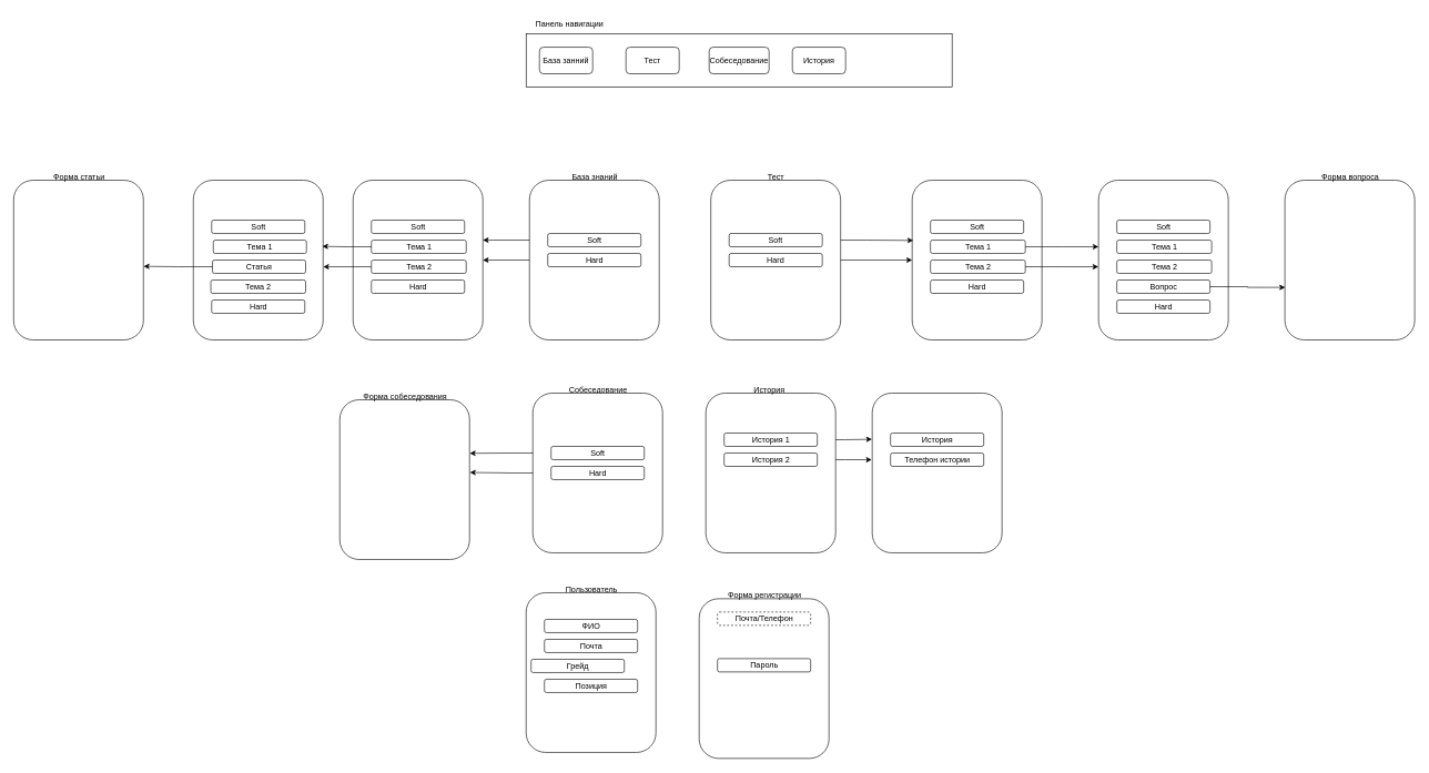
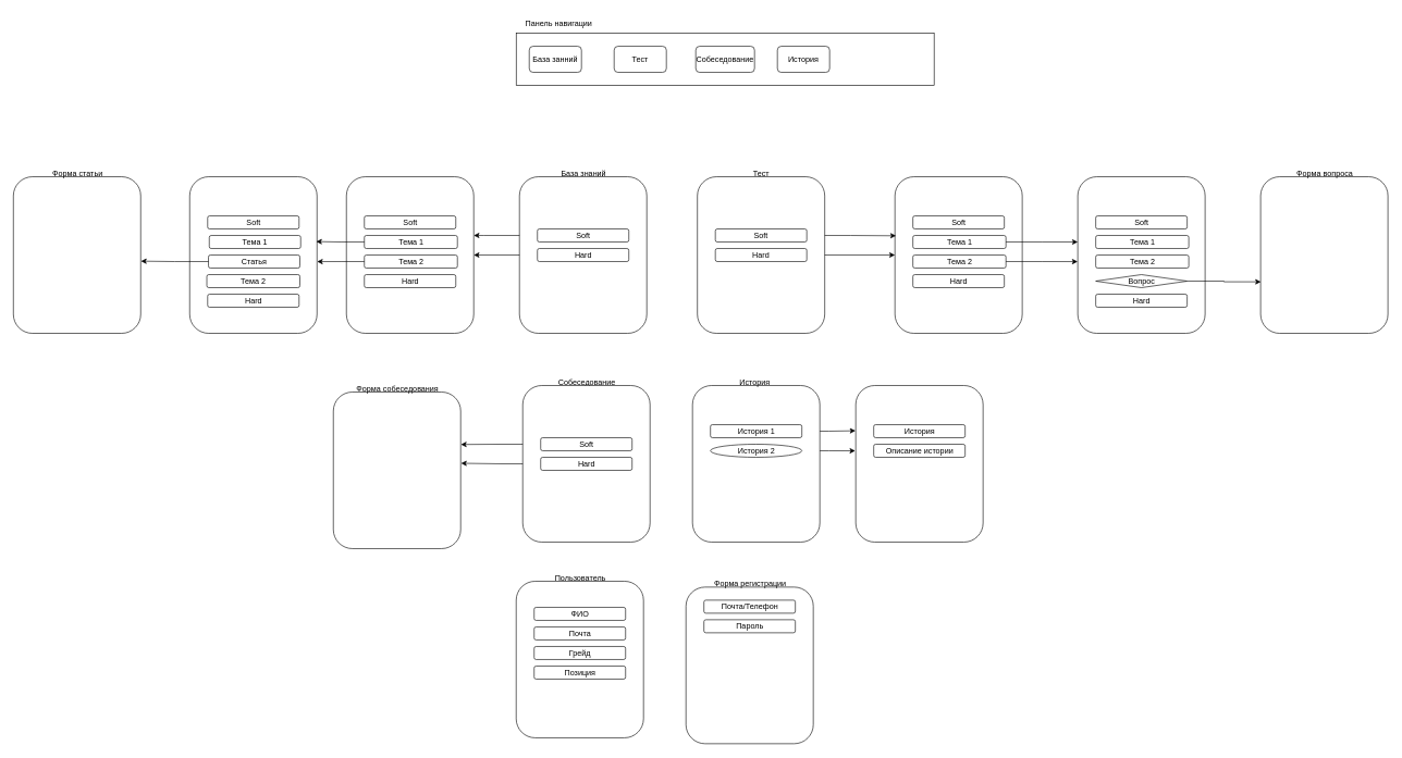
  <mxCell id="0" />
  <mxCell id="1" parent="0" />
  <mxCell id="2" value="" style="rounded=0;whiteSpace=wrap;html=1;" vertex="1" parent="1"><mxGeometry x="790" y="50" width="640" height="80" as="geometry" /></mxCell>
  <mxCell id="3" value="Панель навигации" style="text;html=1;align=center;verticalAlign=middle;resizable=0;points=[];autosize=1;strokeColor=none;fillColor=none;" vertex="1" parent="1"><mxGeometry x="790" y="20" width="130" height="30" as="geometry" /></mxCell>
  <mxCell id="4" value="База занний" style="rounded=1;whiteSpace=wrap;html=1;" vertex="1" parent="1"><mxGeometry x="810" y="70" width="80" height="40" as="geometry" /></mxCell>
  <mxCell id="5" value="Тест" style="rounded=1;whiteSpace=wrap;html=1;" vertex="1" parent="1"><mxGeometry x="940" y="70" width="80" height="40" as="geometry" /></mxCell>
  <mxCell id="6" value="Собеседование" style="rounded=1;whiteSpace=wrap;html=1;" vertex="1" parent="1"><mxGeometry x="1065" y="70" width="90" height="40" as="geometry" /></mxCell>
  <mxCell id="7" value="История" style="rounded=1;whiteSpace=wrap;html=1;" vertex="1" parent="1"><mxGeometry x="1190" y="70" width="80" height="40" as="geometry" /></mxCell>
  <mxCell id="8" value="" style="group" vertex="1" connectable="0" parent="1"><mxGeometry x="530" y="270" width="195" height="240" as="geometry" /></mxCell>
  <mxCell id="9" value="" style="rounded=1;whiteSpace=wrap;html=1;" vertex="1" parent="8"><mxGeometry width="195" height="240" as="geometry" /></mxCell>
  <mxCell id="10" value="" style="group" vertex="1" connectable="0" parent="8"><mxGeometry x="27.5" y="60" width="142.5" height="110" as="geometry" /></mxCell>
  <mxCell id="11" value="Soft" style="rounded=1;whiteSpace=wrap;html=1;" vertex="1" parent="10"><mxGeometry width="140" height="20" as="geometry" /></mxCell>
  <mxCell id="12" value="Тема 1" style="rounded=1;whiteSpace=wrap;html=1;" vertex="1" parent="10"><mxGeometry y="30" width="142.5" height="20" as="geometry" /></mxCell>
  <mxCell id="13" value="Тема 2" style="rounded=1;whiteSpace=wrap;html=1;" vertex="1" parent="10"><mxGeometry y="60" width="142.5" height="20" as="geometry" /></mxCell>
  <mxCell id="14" value="Hard" style="rounded=1;whiteSpace=wrap;html=1;" vertex="1" parent="10"><mxGeometry y="90" width="140" height="20" as="geometry" /></mxCell>
  <mxCell id="15" value="" style="group" vertex="1" connectable="0" parent="1"><mxGeometry x="290" y="270" width="195" height="240" as="geometry" /></mxCell>
  <mxCell id="16" value="" style="rounded=1;whiteSpace=wrap;html=1;" vertex="1" parent="15"><mxGeometry width="195" height="240" as="geometry" /></mxCell>
  <mxCell id="17" value="Soft" style="rounded=1;whiteSpace=wrap;html=1;" vertex="1" parent="15"><mxGeometry x="27.5" y="60" width="140" height="20" as="geometry" /></mxCell>
  <mxCell id="18" value="Тема 1" style="rounded=1;whiteSpace=wrap;html=1;" vertex="1" parent="15"><mxGeometry x="30" y="90" width="140" height="20" as="geometry" /></mxCell>
  <mxCell id="19" value="Тема 2" style="rounded=1;whiteSpace=wrap;html=1;" vertex="1" parent="15"><mxGeometry x="26.25" y="150" width="142.5" height="20" as="geometry" /></mxCell>
  <mxCell id="20" value="Hard" style="rounded=1;whiteSpace=wrap;html=1;" vertex="1" parent="15"><mxGeometry x="27.5" y="180" width="140" height="20" as="geometry" /></mxCell>
  <mxCell id="21" value="Статья" style="rounded=1;whiteSpace=wrap;html=1;" vertex="1" parent="15"><mxGeometry x="28.75" y="120" width="140" height="20" as="geometry" /></mxCell>
  <mxCell id="22" value="" style="edgeStyle=orthogonalEdgeStyle;rounded=0;orthogonalLoop=1;jettySize=auto;html=1;" edge="1" parent="1" source="91" target="9"><mxGeometry relative="1" as="geometry"><Array as="points"><mxPoint x="740" y="360" /><mxPoint x="740" y="360" /></Array></mxGeometry></mxCell>
  <mxCell id="23" value="" style="edgeStyle=orthogonalEdgeStyle;rounded=0;orthogonalLoop=1;jettySize=auto;html=1;" edge="1" parent="1" source="92" target="9"><mxGeometry relative="1" as="geometry" /></mxCell>
  <mxCell id="24" value="" style="edgeStyle=orthogonalEdgeStyle;rounded=0;orthogonalLoop=1;jettySize=auto;html=1;entryX=0.994;entryY=0.414;entryDx=0;entryDy=0;entryPerimeter=0;" edge="1" parent="1" source="12" target="16"><mxGeometry relative="1" as="geometry" /></mxCell>
  <mxCell id="25" value="" style="edgeStyle=orthogonalEdgeStyle;rounded=0;orthogonalLoop=1;jettySize=auto;html=1;entryX=1.001;entryY=0.542;entryDx=0;entryDy=0;entryPerimeter=0;" edge="1" parent="1" source="13" target="16"><mxGeometry relative="1" as="geometry"><mxPoint x="490" y="400" as="targetPoint" /></mxGeometry></mxCell>
  <mxCell id="26" value="" style="group" vertex="1" connectable="0" parent="1"><mxGeometry x="1370" y="270" width="195" height="240" as="geometry" /></mxCell>
  <mxCell id="27" value="" style="rounded=1;whiteSpace=wrap;html=1;" vertex="1" parent="26"><mxGeometry width="195" height="240" as="geometry" /></mxCell>
  <mxCell id="28" value="" style="group" vertex="1" connectable="0" parent="26"><mxGeometry x="27.5" y="60" width="142.5" height="110" as="geometry" /></mxCell>
  <mxCell id="29" value="Soft" style="rounded=1;whiteSpace=wrap;html=1;" vertex="1" parent="28"><mxGeometry width="140" height="20" as="geometry" /></mxCell>
  <mxCell id="30" value="Тема 1" style="rounded=1;whiteSpace=wrap;html=1;" vertex="1" parent="28"><mxGeometry y="30" width="142.5" height="20" as="geometry" /></mxCell>
  <mxCell id="31" value="Тема 2" style="rounded=1;whiteSpace=wrap;html=1;" vertex="1" parent="28"><mxGeometry y="60" width="142.5" height="20" as="geometry" /></mxCell>
  <mxCell id="32" value="Hard" style="rounded=1;whiteSpace=wrap;html=1;" vertex="1" parent="28"><mxGeometry y="90" width="140" height="20" as="geometry" /></mxCell>
  <mxCell id="33" value="" style="group" vertex="1" connectable="0" parent="1"><mxGeometry x="1650" y="270" width="195" height="240" as="geometry" /></mxCell>
  <mxCell id="34" value="" style="rounded=1;whiteSpace=wrap;html=1;" vertex="1" parent="33"><mxGeometry width="195" height="240" as="geometry" /></mxCell>
  <mxCell id="35" value="" style="group" vertex="1" connectable="0" parent="33"><mxGeometry x="27.5" y="60" width="142.5" height="110" as="geometry" /></mxCell>
  <mxCell id="36" value="Soft" style="rounded=1;whiteSpace=wrap;html=1;" vertex="1" parent="35"><mxGeometry width="140" height="20" as="geometry" /></mxCell>
  <mxCell id="37" value="Тема 1" style="rounded=1;whiteSpace=wrap;html=1;" vertex="1" parent="35"><mxGeometry y="30" width="142.5" height="20" as="geometry" /></mxCell>
  <mxCell id="38" value="Тема 2" style="rounded=1;whiteSpace=wrap;html=1;" vertex="1" parent="35"><mxGeometry y="60" width="142.5" height="20" as="geometry" /></mxCell>
- <mxCell id="39" value="Вопрос" style="rounded=1;whiteSpace=wrap;html=1;" vertex="1" parent="35"><mxGeometry y="90" width="140" height="20" as="geometry" /></mxCell>
+ <mxCell id="39" value="Вопрос" style="rhombus;whiteSpace=wrap;html=1;" vertex="1" parent="35"><mxGeometry y="90" width="140" height="20" as="geometry" /></mxCell>
  <mxCell id="40" value="Hard" style="rounded=1;whiteSpace=wrap;html=1;" vertex="1" parent="33"><mxGeometry x="27.5" y="180" width="140" height="20" as="geometry" /></mxCell>
  <mxCell id="41" value="" style="group" vertex="1" connectable="0" parent="1"><mxGeometry x="1930" y="250" width="195" height="260" as="geometry" /></mxCell>
  <mxCell id="42" value="" style="rounded=1;whiteSpace=wrap;html=1;" vertex="1" parent="41"><mxGeometry y="20" width="195" height="240" as="geometry" /></mxCell>
  <mxCell id="43" value="Форма вопроса" style="text;html=1;align=center;verticalAlign=middle;resizable=0;points=[];autosize=1;strokeColor=none;fillColor=none;" vertex="1" parent="41"><mxGeometry x="42.5" width="110" height="30" as="geometry" /></mxCell>
  <mxCell id="44" value="" style="group" vertex="1" connectable="0" parent="1"><mxGeometry x="20" y="250" width="195" height="260" as="geometry" /></mxCell>
  <mxCell id="45" value="" style="rounded=1;whiteSpace=wrap;html=1;" vertex="1" parent="44"><mxGeometry y="20" width="195" height="240" as="geometry" /></mxCell>
  <mxCell id="46" value="Форма статьи" style="text;html=1;align=center;verticalAlign=middle;resizable=0;points=[];autosize=1;strokeColor=none;fillColor=none;" vertex="1" parent="44"><mxGeometry x="47.5" width="100" height="30" as="geometry" /></mxCell>
  <mxCell id="47" style="edgeStyle=orthogonalEdgeStyle;rounded=0;orthogonalLoop=1;jettySize=auto;html=1;entryX=1.002;entryY=0.539;entryDx=0;entryDy=0;entryPerimeter=0;" edge="1" parent="1" source="21" target="45"><mxGeometry relative="1" as="geometry"><mxPoint x="220" y="400" as="targetPoint" /></mxGeometry></mxCell>
  <mxCell id="48" style="edgeStyle=orthogonalEdgeStyle;rounded=0;orthogonalLoop=1;jettySize=auto;html=1;entryX=0.008;entryY=0.377;entryDx=0;entryDy=0;entryPerimeter=0;" edge="1" parent="1" source="97" target="27"><mxGeometry relative="1" as="geometry" /></mxCell>
  <mxCell id="49" style="edgeStyle=orthogonalEdgeStyle;rounded=0;orthogonalLoop=1;jettySize=auto;html=1;entryX=0;entryY=0.5;entryDx=0;entryDy=0;" edge="1" parent="1" source="98" target="27"><mxGeometry relative="1" as="geometry" /></mxCell>
  <mxCell id="50" style="edgeStyle=orthogonalEdgeStyle;rounded=0;orthogonalLoop=1;jettySize=auto;html=1;exitX=1;exitY=0.5;exitDx=0;exitDy=0;" edge="1" parent="1" source="30"><mxGeometry relative="1" as="geometry"><mxPoint x="1650" y="370" as="targetPoint" /></mxGeometry></mxCell>
  <mxCell id="51" style="edgeStyle=orthogonalEdgeStyle;rounded=0;orthogonalLoop=1;jettySize=auto;html=1;exitX=1;exitY=0.5;exitDx=0;exitDy=0;entryX=-0.001;entryY=0.542;entryDx=0;entryDy=0;entryPerimeter=0;" edge="1" parent="1" source="31" target="34"><mxGeometry relative="1" as="geometry" /></mxCell>
  <mxCell id="52" style="edgeStyle=orthogonalEdgeStyle;rounded=0;orthogonalLoop=1;jettySize=auto;html=1;entryX=0.002;entryY=0.671;entryDx=0;entryDy=0;entryPerimeter=0;" edge="1" parent="1" source="39" target="42"><mxGeometry relative="1" as="geometry" /></mxCell>
  <mxCell id="53" value="" style="group" vertex="1" connectable="0" parent="1"><mxGeometry x="510" y="580" width="195" height="260" as="geometry" /></mxCell>
  <mxCell id="54" value="" style="rounded=1;whiteSpace=wrap;html=1;" vertex="1" parent="53"><mxGeometry y="20" width="195" height="240" as="geometry" /></mxCell>
  <mxCell id="55" value="Форма собеседования" style="text;html=1;align=center;verticalAlign=middle;resizable=0;points=[];autosize=1;strokeColor=none;fillColor=none;container=1;" vertex="1" parent="53"><mxGeometry x="22.5" width="150" height="30" as="geometry" /></mxCell>
  <mxCell id="56" style="edgeStyle=orthogonalEdgeStyle;rounded=0;orthogonalLoop=1;jettySize=auto;html=1;entryX=1.002;entryY=0.335;entryDx=0;entryDy=0;entryPerimeter=0;" edge="1" parent="1" source="85" target="54"><mxGeometry relative="1" as="geometry" /></mxCell>
  <mxCell id="57" style="edgeStyle=orthogonalEdgeStyle;rounded=0;orthogonalLoop=1;jettySize=auto;html=1;entryX=1.003;entryY=0.455;entryDx=0;entryDy=0;entryPerimeter=0;" edge="1" parent="1" source="86" target="54"><mxGeometry relative="1" as="geometry" /></mxCell>
  <mxCell id="58" style="edgeStyle=orthogonalEdgeStyle;rounded=0;orthogonalLoop=1;jettySize=auto;html=1;entryX=-0.002;entryY=0.289;entryDx=0;entryDy=0;entryPerimeter=0;" edge="1" parent="1" source="78" target="73"><mxGeometry relative="1" as="geometry" /></mxCell>
  <mxCell id="59" style="edgeStyle=orthogonalEdgeStyle;rounded=0;orthogonalLoop=1;jettySize=auto;html=1;entryX=-0.004;entryY=0.417;entryDx=0;entryDy=0;entryPerimeter=0;" edge="1" parent="1" source="79" target="73"><mxGeometry relative="1" as="geometry" /></mxCell>
  <mxCell id="60" value="" style="group" vertex="1" connectable="0" parent="1"><mxGeometry x="1050" y="879" width="195" height="260" as="geometry" /></mxCell>
  <mxCell id="61" value="" style="rounded=1;whiteSpace=wrap;html=1;" vertex="1" parent="60"><mxGeometry y="20" width="195" height="240" as="geometry" /></mxCell>
  <mxCell id="62" value="Форма регистрации" style="text;html=1;align=center;verticalAlign=middle;resizable=0;points=[];autosize=1;strokeColor=none;fillColor=none;" vertex="1" parent="60"><mxGeometry x="32.5" width="130" height="30" as="geometry" /></mxCell>
- <mxCell id="63" value="Почта/Телефон" style="rounded=1;whiteSpace=wrap;html=1;dashed=1;" vertex="1" parent="60"><mxGeometry x="27.5" y="40" width="140" height="20" as="geometry" /></mxCell>
- <mxCell id="64" value="Пароль" style="rounded=1;whiteSpace=wrap;html=1;" vertex="1" parent="60"><mxGeometry x="27.5" y="110" width="140" height="20" as="geometry" /></mxCell>
+ <mxCell id="63" value="Почта/Телефон" style="rounded=1;whiteSpace=wrap;html=1;" vertex="1" parent="60"><mxGeometry x="27.5" y="40" width="140" height="20" as="geometry" /></mxCell>
+ <mxCell id="64" value="Пароль" style="rounded=1;whiteSpace=wrap;html=1;" vertex="1" parent="60"><mxGeometry x="27.5" y="70" width="140" height="20" as="geometry" /></mxCell>
  <mxCell id="65" value="" style="group" vertex="1" connectable="0" parent="1"><mxGeometry x="790" y="870" width="195" height="260" as="geometry" /></mxCell>
  <mxCell id="66" value="" style="rounded=1;whiteSpace=wrap;html=1;" vertex="1" parent="65"><mxGeometry y="20" width="195" height="240" as="geometry" /></mxCell>
  <mxCell id="67" value="Пользователь" style="text;html=1;align=center;verticalAlign=middle;resizable=0;points=[];autosize=1;strokeColor=none;fillColor=none;" vertex="1" parent="65"><mxGeometry x="47.5" width="100" height="30" as="geometry" /></mxCell>
  <mxCell id="68" value="ФИО" style="rounded=1;whiteSpace=wrap;html=1;" vertex="1" parent="65"><mxGeometry x="27.5" y="60" width="140" height="20" as="geometry" /></mxCell>
  <mxCell id="69" value="Почта" style="rounded=1;whiteSpace=wrap;html=1;" vertex="1" parent="65"><mxGeometry x="27.5" y="90" width="140" height="20" as="geometry" /></mxCell>
- <mxCell id="70" value="Грейд" style="rounded=1;whiteSpace=wrap;html=1;" vertex="1" parent="65"><mxGeometry x="7.5" y="120" width="140" height="20" as="geometry" /></mxCell>
+ <mxCell id="70" value="Грейд" style="rounded=1;whiteSpace=wrap;html=1;" vertex="1" parent="65"><mxGeometry x="27.5" y="120" width="140" height="20" as="geometry" /></mxCell>
  <mxCell id="71" value="Позиция" style="rounded=1;whiteSpace=wrap;html=1;" vertex="1" parent="65"><mxGeometry x="27.5" y="150" width="140" height="20" as="geometry" /></mxCell>
  <mxCell id="72" value="" style="group" vertex="1" connectable="0" parent="1"><mxGeometry x="1310" y="590" width="195" height="240" as="geometry" /></mxCell>
  <mxCell id="73" value="" style="rounded=1;whiteSpace=wrap;html=1;" vertex="1" parent="72"><mxGeometry width="195" height="240" as="geometry" /></mxCell>
  <mxCell id="74" value="История" style="rounded=1;whiteSpace=wrap;html=1;" vertex="1" parent="72"><mxGeometry x="27.5" y="60" width="140" height="20" as="geometry" /></mxCell>
- <mxCell id="75" value="Телефон истории" style="rounded=1;whiteSpace=wrap;html=1;" vertex="1" parent="72"><mxGeometry x="27.5" y="90" width="140" height="20" as="geometry" /></mxCell>
+ <mxCell id="75" value="Описание истории" style="rounded=1;whiteSpace=wrap;html=1;" vertex="1" parent="72"><mxGeometry x="27.5" y="90" width="140" height="20" as="geometry" /></mxCell>
  <mxCell id="76" value="" style="group" vertex="1" connectable="0" parent="1"><mxGeometry x="1060" y="570" width="195" height="260" as="geometry" /></mxCell>
  <mxCell id="77" value="" style="rounded=1;whiteSpace=wrap;html=1;" vertex="1" parent="76"><mxGeometry y="20" width="195" height="240" as="geometry" /></mxCell>
  <mxCell id="78" value="История 1" style="rounded=1;whiteSpace=wrap;html=1;" vertex="1" parent="76"><mxGeometry x="27.5" y="80" width="140" height="20" as="geometry" /></mxCell>
- <mxCell id="79" value="История 2" style="rounded=1;whiteSpace=wrap;html=1;" vertex="1" parent="76"><mxGeometry x="27.5" y="110" width="140" height="20" as="geometry" /></mxCell>
+ <mxCell id="79" value="История 2" style="ellipse;whiteSpace=wrap;html=1;" vertex="1" parent="76"><mxGeometry x="27.5" y="110" width="140" height="20" as="geometry" /></mxCell>
  <mxCell id="80" value="История" style="text;html=1;align=center;verticalAlign=middle;resizable=0;points=[];autosize=1;strokeColor=none;fillColor=none;" vertex="1" parent="76"><mxGeometry x="60" width="70" height="30" as="geometry" /></mxCell>
  <mxCell id="81" value="" style="group" vertex="1" connectable="0" parent="1"><mxGeometry x="800" y="570" width="195" height="260" as="geometry" /></mxCell>
  <mxCell id="82" value="Собеседование" style="text;html=1;align=center;verticalAlign=middle;resizable=0;points=[];autosize=1;strokeColor=none;fillColor=none;" vertex="1" parent="81"><mxGeometry x="42.5" width="110" height="30" as="geometry" /></mxCell>
  <mxCell id="83" value="" style="group" vertex="1" connectable="0" parent="81"><mxGeometry y="20" width="195" height="240" as="geometry" /></mxCell>
  <mxCell id="84" value="" style="rounded=1;whiteSpace=wrap;html=1;" vertex="1" parent="83"><mxGeometry width="195" height="240" as="geometry" /></mxCell>
  <mxCell id="85" value="Soft" style="rounded=1;whiteSpace=wrap;html=1;" vertex="1" parent="83"><mxGeometry x="27.5" y="80" width="140" height="20" as="geometry" /></mxCell>
  <mxCell id="86" value="Hard" style="rounded=1;whiteSpace=wrap;html=1;" vertex="1" parent="83"><mxGeometry x="27.5" y="110" width="140" height="20" as="geometry" /></mxCell>
  <mxCell id="87" value="" style="group" vertex="1" connectable="0" parent="1"><mxGeometry x="795" y="250" width="195" height="260" as="geometry" /></mxCell>
  <mxCell id="88" value="База знаний" style="text;html=1;align=center;verticalAlign=middle;resizable=0;points=[];autosize=1;strokeColor=none;fillColor=none;" vertex="1" parent="87"><mxGeometry x="52.5" width="90" height="30" as="geometry" /></mxCell>
  <mxCell id="89" value="" style="group" vertex="1" connectable="0" parent="87"><mxGeometry y="20" width="195" height="240" as="geometry" /></mxCell>
  <mxCell id="90" value="" style="rounded=1;whiteSpace=wrap;html=1;" vertex="1" parent="89"><mxGeometry width="195" height="240" as="geometry" /></mxCell>
  <mxCell id="91" value="Soft" style="rounded=1;whiteSpace=wrap;html=1;" vertex="1" parent="89"><mxGeometry x="27.5" y="80" width="140" height="20" as="geometry" /></mxCell>
  <mxCell id="92" value="Hard" style="rounded=1;whiteSpace=wrap;html=1;" vertex="1" parent="89"><mxGeometry x="27.5" y="110" width="140" height="20" as="geometry" /></mxCell>
  <mxCell id="93" value="" style="group" vertex="1" connectable="0" parent="1"><mxGeometry x="1067.5" y="250" width="195" height="260" as="geometry" /></mxCell>
  <mxCell id="94" value="Тест" style="text;html=1;align=center;verticalAlign=middle;resizable=0;points=[];autosize=1;strokeColor=none;fillColor=none;" vertex="1" parent="93"><mxGeometry x="72.5" width="50" height="30" as="geometry" /></mxCell>
  <mxCell id="95" value="" style="group" vertex="1" connectable="0" parent="93"><mxGeometry y="20" width="195" height="240" as="geometry" /></mxCell>
  <mxCell id="96" value="" style="rounded=1;whiteSpace=wrap;html=1;" vertex="1" parent="95"><mxGeometry width="195" height="240" as="geometry" /></mxCell>
  <mxCell id="97" value="Soft" style="rounded=1;whiteSpace=wrap;html=1;" vertex="1" parent="95"><mxGeometry x="27.5" y="80" width="140" height="20" as="geometry" /></mxCell>
  <mxCell id="98" value="Hard" style="rounded=1;whiteSpace=wrap;html=1;" vertex="1" parent="95"><mxGeometry x="27.5" y="110" width="140" height="20" as="geometry" /></mxCell>
